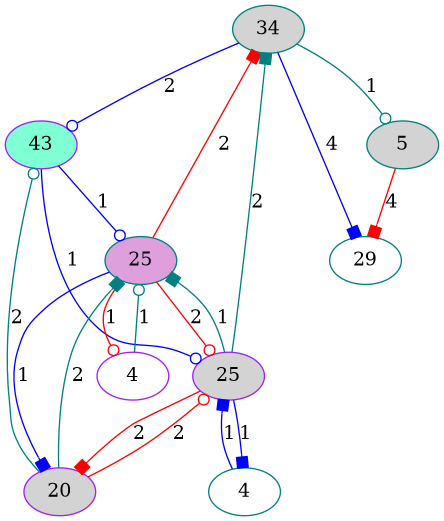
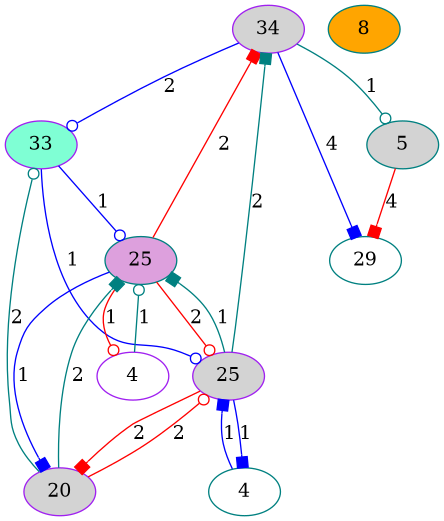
  strict digraph {
    node [color=teal fillcolor=lightgrey style=filled]
    edge [arrowhead=box color=blue]
-   n1 [label=34]
-   n2 [color=purple fillcolor=aquamarine label=43]
+   n1 [color=purple label=34]
+   n2 [color=purple fillcolor=aquamarine label=33]
    n3 [label=5]
    n4 [fillcolor=white label=29]
    n5 [fillcolor=plum label=25]
    n6 [color=purple label=25]
    n7 [color=purple label=20]
    n8 [color=purple fillcolor=white label=4]
    n9 [fillcolor=white label=4]
+   n10 [fillcolor=orange label=8]
    n1 -> n2 [arrowhead=odot label=2]
    n1 -> n3 [arrowhead=odot color=teal label=1]
    n1 -> n4 [label=4]
    n2 -> n5 [arrowhead=odot label=1]
    n2 -> n6 [arrowhead=odot label=1]
    n3 -> n4 [color=red label=4]
    n5 -> n1 [color=red label=2]
    n5 -> n6 [arrowhead=odot color=red label=2]
    n5 -> n7 [label=1]
    n5 -> n8 [arrowhead=odot color=red label=1]
    n6 -> n1 [color=teal label=2]
    n6 -> n5 [color=teal label=1]
    n6 -> n7 [color=red label=2]
    n6 -> n9 [label=1]
    n7 -> n2 [arrowhead=odot color=teal label=2]
    n7 -> n5 [color=teal label=2]
    n7 -> n6 [arrowhead=odot color=red label=2]
    n8 -> n5 [arrowhead=odot color=teal label=1]
    n9 -> n6 [label=1]
  }
